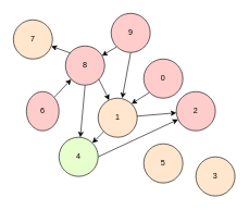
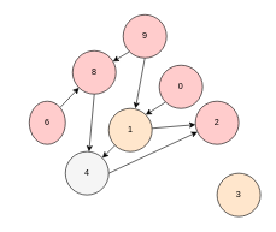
  <mxCell id="0" />
  <mxCell id="1" parent="0" />
- <mxCell id="2" style="rounded=0;orthogonalLoop=1;jettySize=auto;html=1;exitX=1;exitY=0.5;exitDx=0;exitDy=0;" parent="1" source="5" target="6" edge="1"><mxGeometry relative="1" as="geometry" /></mxCell>
  <mxCell id="3" style="edgeStyle=none;rounded=0;orthogonalLoop=1;jettySize=auto;html=1;exitX=0.5;exitY=1;exitDx=0;exitDy=0;" parent="1" source="5" target="10" edge="1"><mxGeometry relative="1" as="geometry" /></mxCell>
- <mxCell id="4" style="edgeStyle=none;rounded=0;orthogonalLoop=1;jettySize=auto;html=1;exitX=1;exitY=1;exitDx=0;exitDy=0;" parent="1" source="5" target="14" edge="1"><mxGeometry relative="1" as="geometry" /></mxCell>
  <mxCell id="5" value="8" style="ellipse;whiteSpace=wrap;html=1;fillColor=#FFCCCC;" parent="1" vertex="1"><mxGeometry x="100" y="70" width="60" height="60" as="geometry" /></mxCell>
- <mxCell id="6" value="7" style="ellipse;whiteSpace=wrap;html=1;fillColor=#FFE6CC;" parent="1" vertex="1"><mxGeometry x="20" y="30" width="60" height="60" as="geometry" /></mxCell>
  <mxCell id="7" style="rounded=0;orthogonalLoop=1;jettySize=auto;html=1;exitX=1;exitY=0;exitDx=0;exitDy=0;entryX=0;entryY=1;entryDx=0;entryDy=0;" parent="1" source="8" target="5" edge="1"><mxGeometry relative="1" as="geometry" /></mxCell>
  <mxCell id="8" value="6" style="ellipse;whiteSpace=wrap;html=1;fillColor=#FFCCCC;" parent="1" vertex="1"><mxGeometry x="40" y="140" width="50" height="60" as="geometry" /></mxCell>
  <mxCell id="9" style="edgeStyle=none;rounded=0;orthogonalLoop=1;jettySize=auto;html=1;exitX=1;exitY=0.5;exitDx=0;exitDy=0;" parent="1" source="10" target="15" edge="1"><mxGeometry relative="1" as="geometry" /></mxCell>
- <mxCell id="10" value="4" style="ellipse;whiteSpace=wrap;html=1;fillColor=#E6FFCC;" parent="1" vertex="1"><mxGeometry x="90" y="210" width="60" height="60" as="geometry" /></mxCell>
- <mxCell id="11" value="5" style="ellipse;whiteSpace=wrap;html=1;fillColor=#FFE6CC;" parent="1" vertex="1"><mxGeometry x="220" y="220" width="60" height="60" as="geometry" /></mxCell>
+ <mxCell id="10" value="4" style="ellipse;whiteSpace=wrap;html=1;fillColor=#f5f5f5;" parent="1" vertex="1"><mxGeometry x="90" y="210" width="60" height="60" as="geometry" /></mxCell>
  <mxCell id="12" value="" style="edgeStyle=none;rounded=0;orthogonalLoop=1;jettySize=auto;html=1;" parent="1" source="14" target="15" edge="1"><mxGeometry relative="1" as="geometry" /></mxCell>
  <mxCell id="13" style="edgeStyle=none;rounded=0;orthogonalLoop=1;jettySize=auto;html=1;exitX=0;exitY=1;exitDx=0;exitDy=0;entryX=1;entryY=0;entryDx=0;entryDy=0;" parent="1" source="14" target="10" edge="1"><mxGeometry relative="1" as="geometry" /></mxCell>
  <mxCell id="14" value="1" style="ellipse;whiteSpace=wrap;html=1;fillColor=#FFE6CC;" parent="1" vertex="1"><mxGeometry x="150" y="150" width="60" height="60" as="geometry" /></mxCell>
  <mxCell id="15" value="2" style="ellipse;whiteSpace=wrap;html=1;fillColor=#FFCCCC;" parent="1" vertex="1"><mxGeometry x="270" y="140" width="60" height="60" as="geometry" /></mxCell>
  <mxCell id="16" style="edgeStyle=none;rounded=0;orthogonalLoop=1;jettySize=auto;html=1;exitX=0;exitY=1;exitDx=0;exitDy=0;" parent="1" source="18" target="5" edge="1"><mxGeometry relative="1" as="geometry" /></mxCell>
  <mxCell id="17" style="edgeStyle=none;rounded=0;orthogonalLoop=1;jettySize=auto;html=1;exitX=0.5;exitY=1;exitDx=0;exitDy=0;entryX=0.617;entryY=0;entryDx=0;entryDy=0;entryPerimeter=0;" parent="1" source="18" target="14" edge="1"><mxGeometry relative="1" as="geometry" /></mxCell>
  <mxCell id="18" value="9" style="ellipse;whiteSpace=wrap;html=1;fillColor=#FFCCCC;" parent="1" vertex="1"><mxGeometry x="170" y="20" width="60" height="60" as="geometry" /></mxCell>
  <mxCell id="19" style="edgeStyle=none;rounded=0;orthogonalLoop=1;jettySize=auto;html=1;exitX=0;exitY=1;exitDx=0;exitDy=0;entryX=1;entryY=0;entryDx=0;entryDy=0;" parent="1" source="20" target="14" edge="1"><mxGeometry relative="1" as="geometry" /></mxCell>
  <mxCell id="20" value="0" style="ellipse;whiteSpace=wrap;html=1;fillColor=#FFCCCC;" parent="1" vertex="1"><mxGeometry x="220" y="90" width="60" height="60" as="geometry" /></mxCell>
  <mxCell id="21" value="3" style="ellipse;whiteSpace=wrap;html=1;fillColor=#FFE6CC;" parent="1" vertex="1"><mxGeometry x="300" y="240" width="60" height="60" as="geometry" /></mxCell>
